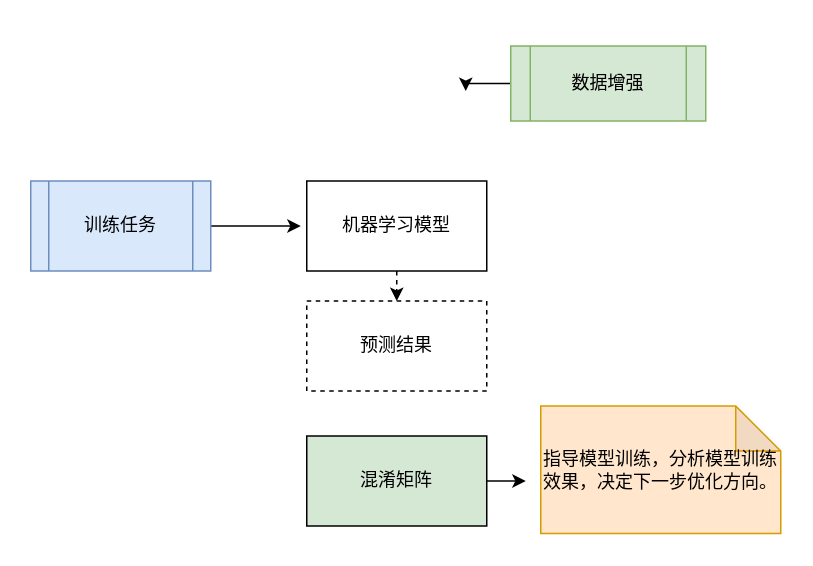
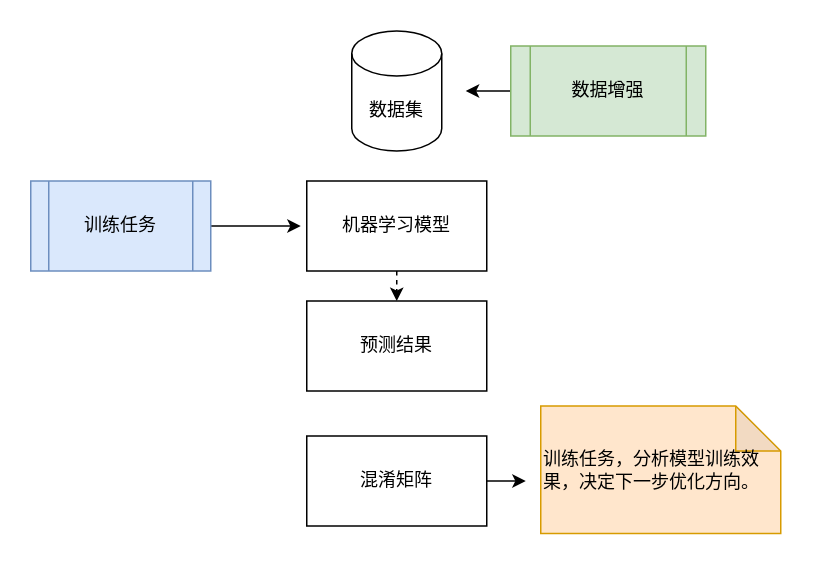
  <mxCell id="0" />
  <mxCell id="1" parent="0" />
+ <mxCell id="2" value="数据集" style="shape=cylinder3;whiteSpace=wrap;html=1;boundedLbl=1;backgroundOutline=1;size=15;" vertex="1" parent="1"><mxGeometry x="234" y="20" width="60" height="80" as="geometry" /></mxCell>
  <mxCell id="3" style="edgeStyle=orthogonalEdgeStyle;rounded=0;orthogonalLoop=1;jettySize=auto;html=1;exitX=0.5;exitY=1;exitDx=0;exitDy=0;entryX=0.5;entryY=0;entryDx=0;entryDy=0;dashed=1;" edge="1" parent="1" source="4" target="7"><mxGeometry relative="1" as="geometry" /></mxCell>
  <mxCell id="4" value="机器学习模型" style="rounded=0;whiteSpace=wrap;html=1;" vertex="1" parent="1"><mxGeometry x="204" y="120" width="120" height="60" as="geometry" /></mxCell>
  <mxCell id="5" style="edgeStyle=orthogonalEdgeStyle;rounded=0;orthogonalLoop=1;jettySize=auto;html=1;exitX=1;exitY=0.5;exitDx=0;exitDy=0;" edge="1" parent="1" source="6"><mxGeometry relative="1" as="geometry"><mxPoint x="200" y="150" as="targetPoint" /></mxGeometry></mxCell>
  <mxCell id="6" value="训练任务" style="shape=process;whiteSpace=wrap;html=1;backgroundOutline=1;fillColor=#dae8fc;strokeColor=#6c8ebf;" vertex="1" parent="1"><mxGeometry x="20" y="120" width="120" height="60" as="geometry" /></mxCell>
- <mxCell id="7" value="预测结果" style="rounded=0;whiteSpace=wrap;html=1;dashed=1;" vertex="1" parent="1"><mxGeometry x="204" y="200" width="120" height="60" as="geometry" /></mxCell>
- <mxCell id="8" value="指导模型训练，分析模型训练效果，决定下一步优化方向。" style="shape=note;whiteSpace=wrap;html=1;backgroundOutline=1;darkOpacity=0.05;fillColor=#ffe6cc;strokeColor=#d79b00;align=left;" vertex="1" parent="1"><mxGeometry x="360" y="270" width="160" height="85" as="geometry" /></mxCell>
+ <mxCell id="7" value="预测结果" style="rounded=0;whiteSpace=wrap;html=1;" vertex="1" parent="1"><mxGeometry x="204" y="200" width="120" height="60" as="geometry" /></mxCell>
+ <mxCell id="8" value="训练任务，分析模型训练效果，决定下一步优化方向。" style="shape=note;whiteSpace=wrap;html=1;backgroundOutline=1;darkOpacity=0.05;fillColor=#ffe6cc;strokeColor=#d79b00;align=left;" vertex="1" parent="1"><mxGeometry x="360" y="270" width="160" height="85" as="geometry" /></mxCell>
  <mxCell id="9" style="edgeStyle=orthogonalEdgeStyle;rounded=0;orthogonalLoop=1;jettySize=auto;html=1;exitX=1;exitY=0.5;exitDx=0;exitDy=0;" edge="1" parent="1" source="10"><mxGeometry relative="1" as="geometry"><mxPoint x="350" y="320" as="targetPoint" /></mxGeometry></mxCell>
- <mxCell id="10" value="混淆矩阵" style="rounded=0;whiteSpace=wrap;html=1;fillColor=#d5e8d4;" vertex="1" parent="1"><mxGeometry x="204" y="290" width="120" height="60" as="geometry" /></mxCell>
+ <mxCell id="10" value="混淆矩阵" style="rounded=0;whiteSpace=wrap;html=1;" vertex="1" parent="1"><mxGeometry x="204" y="290" width="120" height="60" as="geometry" /></mxCell>
  <mxCell id="11" style="edgeStyle=orthogonalEdgeStyle;rounded=0;orthogonalLoop=1;jettySize=auto;html=1;exitX=0;exitY=0.5;exitDx=0;exitDy=0;" edge="1" parent="1" source="12"><mxGeometry relative="1" as="geometry"><mxPoint x="310" y="60" as="targetPoint" /></mxGeometry></mxCell>
- <mxCell id="12" value="数据增强" style="shape=process;whiteSpace=wrap;html=1;backgroundOutline=1;fillColor=#d5e8d4;strokeColor=#82b366;" vertex="1" parent="1"><mxGeometry x="340" y="30" width="130" height="50" as="geometry" /></mxCell>
+ <mxCell id="12" value="数据增强" style="shape=process;whiteSpace=wrap;html=1;backgroundOutline=1;fillColor=#d5e8d4;strokeColor=#82b366;" vertex="1" parent="1"><mxGeometry x="340" y="30" width="130" height="60" as="geometry" /></mxCell>
